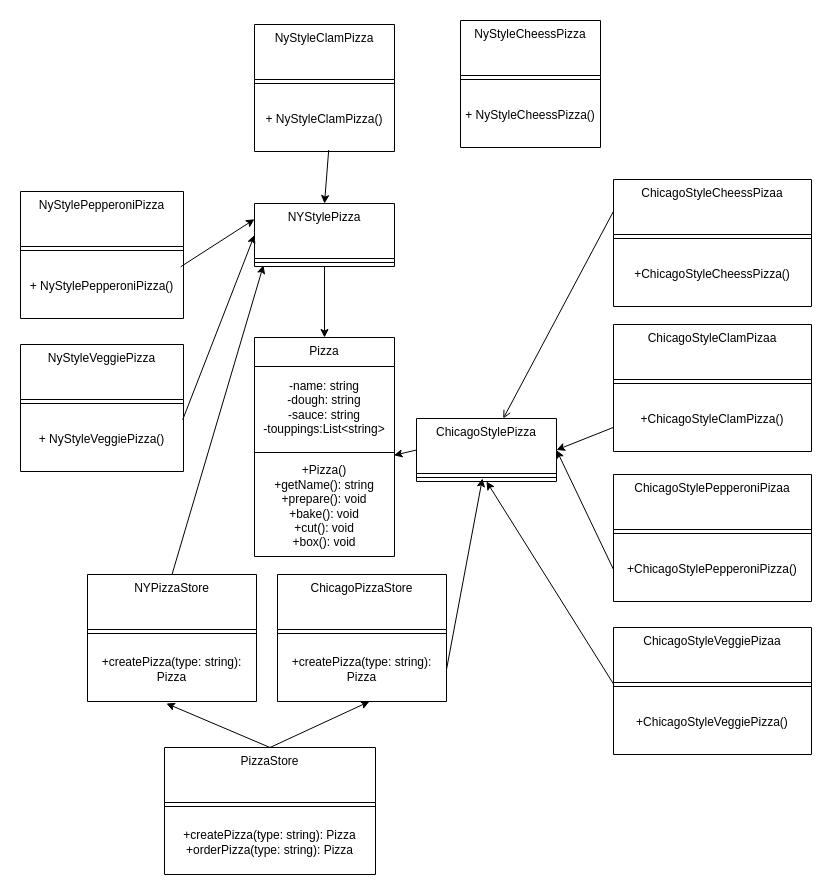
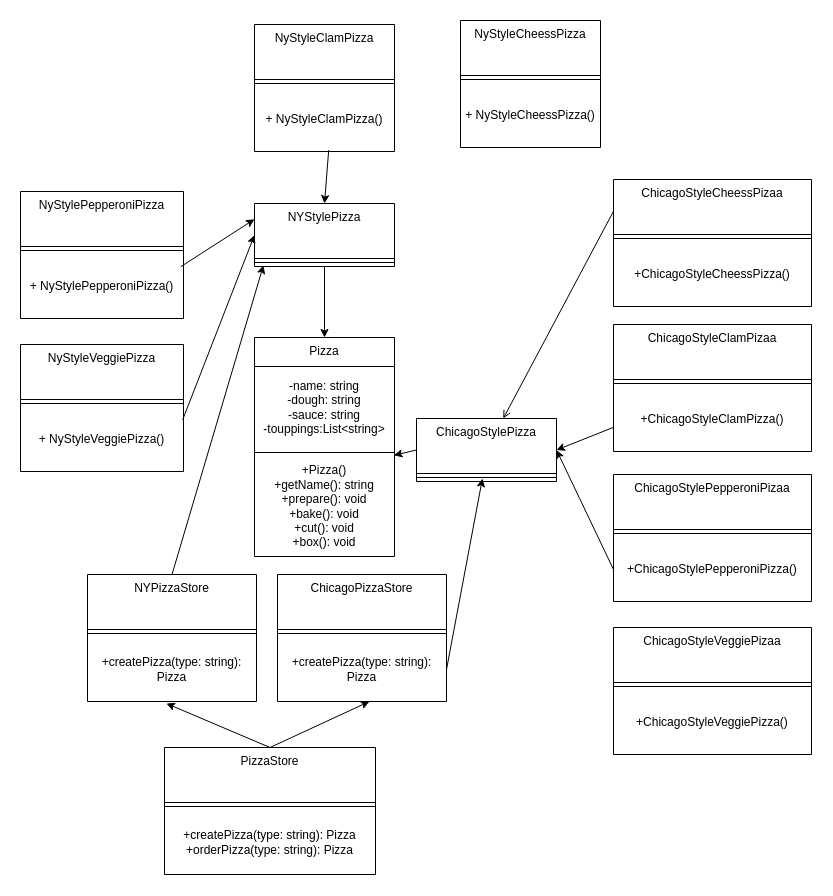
  <mxCell id="0" />
  <mxCell id="1" parent="0" />
  <mxCell id="2" value="Pizza" style="swimlane;fontStyle=0;align=center;verticalAlign=top;childLayout=stackLayout;horizontal=1;startSize=29;horizontalStack=0;resizeParent=1;resizeParentMax=0;resizeLast=0;collapsible=0;marginBottom=0;html=1;whiteSpace=wrap;fillColor=none;" vertex="1" parent="1"><mxGeometry x="254" y="337" width="140" height="219" as="geometry" /></mxCell>
  <mxCell id="3" value="-name: string&lt;div&gt;-dough: string&lt;/div&gt;&lt;div&gt;-sauce: string&lt;/div&gt;&lt;div&gt;-touppings:List&amp;lt;string&amp;gt;&lt;/div&gt;" style="text;html=1;strokeColor=none;fillColor=none;align=center;verticalAlign=middle;spacingLeft=4;spacingRight=4;overflow=hidden;rotatable=0;points=[[0,0.5],[1,0.5]];portConstraint=eastwest;whiteSpace=wrap;" vertex="1" parent="2"><mxGeometry y="29" width="140" height="82" as="geometry" /></mxCell>
  <mxCell id="4" value="" style="line;strokeWidth=1;fillColor=none;align=left;verticalAlign=middle;spacingTop=-1;spacingLeft=3;spacingRight=3;rotatable=0;labelPosition=right;points=[];portConstraint=eastwest;" vertex="1" parent="2"><mxGeometry y="111" width="140" height="8" as="geometry" /></mxCell>
  <mxCell id="5" value="+Pizza()&lt;div&gt;+getName(): string&lt;/div&gt;&lt;div&gt;+prepare(): void&lt;/div&gt;&lt;div&gt;+bake(): void&lt;/div&gt;&lt;div&gt;+cut(): void&lt;/div&gt;&lt;div&gt;+box(): void&lt;/div&gt;" style="text;html=1;strokeColor=none;fillColor=none;align=center;verticalAlign=middle;spacingLeft=4;spacingRight=4;overflow=hidden;rotatable=0;points=[[0,0.5],[1,0.5]];portConstraint=eastwest;whiteSpace=wrap;" vertex="1" parent="2"><mxGeometry y="119" width="140" height="100" as="geometry" /></mxCell>
  <mxCell id="6" value="ChicagoStylePizza" style="swimlane;fontStyle=0;align=center;verticalAlign=top;childLayout=stackLayout;horizontal=1;startSize=55;horizontalStack=0;resizeParent=1;resizeParentMax=0;resizeLast=0;collapsible=0;marginBottom=0;html=1;whiteSpace=wrap;fillColor=none;" vertex="1" parent="1"><mxGeometry x="416" y="418" width="140" height="63" as="geometry" /></mxCell>
  <mxCell id="7" value="" style="line;strokeWidth=1;fillColor=none;align=left;verticalAlign=middle;spacingTop=-1;spacingLeft=3;spacingRight=3;rotatable=0;labelPosition=right;points=[];portConstraint=eastwest;" vertex="1" parent="6"><mxGeometry y="55" width="140" height="8" as="geometry" /></mxCell>
  <mxCell id="8" value="ChicagoStyleCheessPizaa" style="swimlane;fontStyle=0;align=center;verticalAlign=top;childLayout=stackLayout;horizontal=1;startSize=55;horizontalStack=0;resizeParent=1;resizeParentMax=0;resizeLast=0;collapsible=0;marginBottom=0;html=1;whiteSpace=wrap;fillColor=none;" vertex="1" parent="1"><mxGeometry x="613" y="179" width="198" height="127" as="geometry" /></mxCell>
  <mxCell id="9" value="" style="line;strokeWidth=1;fillColor=none;align=left;verticalAlign=middle;spacingTop=-1;spacingLeft=3;spacingRight=3;rotatable=0;labelPosition=right;points=[];portConstraint=eastwest;" vertex="1" parent="8"><mxGeometry y="55" width="198" height="8" as="geometry" /></mxCell>
  <mxCell id="10" value="+ChicagoStyleCheessPizza()" style="text;html=1;strokeColor=none;fillColor=none;align=center;verticalAlign=middle;spacingLeft=4;spacingRight=4;overflow=hidden;rotatable=0;points=[[0,0.5],[1,0.5]];portConstraint=eastwest;whiteSpace=wrap;" vertex="1" parent="8"><mxGeometry y="63" width="198" height="64" as="geometry" /></mxCell>
  <mxCell id="11" value="ChicagoStyleClamPizaa" style="swimlane;fontStyle=0;align=center;verticalAlign=top;childLayout=stackLayout;horizontal=1;startSize=55;horizontalStack=0;resizeParent=1;resizeParentMax=0;resizeLast=0;collapsible=0;marginBottom=0;html=1;whiteSpace=wrap;fillColor=none;" vertex="1" parent="1"><mxGeometry x="613" y="324" width="198" height="127" as="geometry" /></mxCell>
  <mxCell id="12" value="" style="line;strokeWidth=1;fillColor=none;align=left;verticalAlign=middle;spacingTop=-1;spacingLeft=3;spacingRight=3;rotatable=0;labelPosition=right;points=[];portConstraint=eastwest;" vertex="1" parent="11"><mxGeometry y="55" width="198" height="8" as="geometry" /></mxCell>
  <mxCell id="13" value="+ChicagoStyleClamPizza()" style="text;html=1;strokeColor=none;fillColor=none;align=center;verticalAlign=middle;spacingLeft=4;spacingRight=4;overflow=hidden;rotatable=0;points=[[0,0.5],[1,0.5]];portConstraint=eastwest;whiteSpace=wrap;" vertex="1" parent="11"><mxGeometry y="63" width="198" height="64" as="geometry" /></mxCell>
  <mxCell id="14" value="ChicagoStylePepperoniPizaa" style="swimlane;fontStyle=0;align=center;verticalAlign=top;childLayout=stackLayout;horizontal=1;startSize=55;horizontalStack=0;resizeParent=1;resizeParentMax=0;resizeLast=0;collapsible=0;marginBottom=0;html=1;whiteSpace=wrap;fillColor=none;" vertex="1" parent="1"><mxGeometry x="613" y="474" width="198" height="127" as="geometry" /></mxCell>
  <mxCell id="15" value="" style="line;strokeWidth=1;fillColor=none;align=left;verticalAlign=middle;spacingTop=-1;spacingLeft=3;spacingRight=3;rotatable=0;labelPosition=right;points=[];portConstraint=eastwest;" vertex="1" parent="14"><mxGeometry y="55" width="198" height="8" as="geometry" /></mxCell>
  <mxCell id="16" value="+ChicagoStylePepperoniPizza()" style="text;html=1;strokeColor=none;fillColor=none;align=center;verticalAlign=middle;spacingLeft=4;spacingRight=4;overflow=hidden;rotatable=0;points=[[0,0.5],[1,0.5]];portConstraint=eastwest;whiteSpace=wrap;" vertex="1" parent="14"><mxGeometry y="63" width="198" height="64" as="geometry" /></mxCell>
  <mxCell id="17" value="ChicagoStyleVeggiePizaa" style="swimlane;fontStyle=0;align=center;verticalAlign=top;childLayout=stackLayout;horizontal=1;startSize=55;horizontalStack=0;resizeParent=1;resizeParentMax=0;resizeLast=0;collapsible=0;marginBottom=0;html=1;whiteSpace=wrap;fillColor=none;" vertex="1" parent="1"><mxGeometry x="613" y="627" width="198" height="127" as="geometry" /></mxCell>
  <mxCell id="18" value="" style="line;strokeWidth=1;fillColor=none;align=left;verticalAlign=middle;spacingTop=-1;spacingLeft=3;spacingRight=3;rotatable=0;labelPosition=right;points=[];portConstraint=eastwest;" vertex="1" parent="17"><mxGeometry y="55" width="198" height="8" as="geometry" /></mxCell>
  <mxCell id="19" value="+ChicagoStyleVeggiePizza()" style="text;html=1;strokeColor=none;fillColor=none;align=center;verticalAlign=middle;spacingLeft=4;spacingRight=4;overflow=hidden;rotatable=0;points=[[0,0.5],[1,0.5]];portConstraint=eastwest;whiteSpace=wrap;" vertex="1" parent="17"><mxGeometry y="63" width="198" height="64" as="geometry" /></mxCell>
  <mxCell id="20" value="" style="endArrow=open;html=1;rounded=0;exitX=0;exitY=0.25;exitDx=0;exitDy=0;" edge="1" parent="1" source="8" target="6"><mxGeometry width="50" height="50" relative="1" as="geometry"><mxPoint x="492" y="401" as="sourcePoint" /><mxPoint x="542" y="351" as="targetPoint" /></mxGeometry></mxCell>
  <mxCell id="21" value="" style="endArrow=classic;html=1;rounded=0;entryX=1;entryY=0.5;entryDx=0;entryDy=0;" edge="1" parent="1" source="11" target="6"><mxGeometry width="50" height="50" relative="1" as="geometry"><mxPoint x="623" y="221" as="sourcePoint" /><mxPoint x="513" y="428" as="targetPoint" /></mxGeometry></mxCell>
  <mxCell id="22" value="" style="endArrow=classic;html=1;rounded=0;entryX=1;entryY=0.5;entryDx=0;entryDy=0;exitX=0;exitY=0.5;exitDx=0;exitDy=0;" edge="1" parent="1" source="16" target="6"><mxGeometry width="50" height="50" relative="1" as="geometry"><mxPoint x="633" y="231" as="sourcePoint" /><mxPoint x="523" y="438" as="targetPoint" /></mxGeometry></mxCell>
- <mxCell id="23" value="" style="endArrow=classic;html=1;rounded=0;entryX=0.5;entryY=1;entryDx=0;entryDy=0;exitX=0.001;exitY=-0.097;exitDx=0;exitDy=0;exitPerimeter=0;" edge="1" parent="1" source="19" target="6"><mxGeometry width="50" height="50" relative="1" as="geometry"><mxPoint x="643" y="241" as="sourcePoint" /><mxPoint x="533" y="448" as="targetPoint" /></mxGeometry></mxCell>
  <mxCell id="24" value="" style="endArrow=classic;html=1;rounded=0;exitX=0;exitY=0.5;exitDx=0;exitDy=0;entryX=0.996;entryY=-0.012;entryDx=0;entryDy=0;entryPerimeter=0;" edge="1" parent="1" source="6" target="5"><mxGeometry width="50" height="50" relative="1" as="geometry"><mxPoint x="383" y="483" as="sourcePoint" /><mxPoint x="433" y="433" as="targetPoint" /></mxGeometry></mxCell>
  <mxCell id="25" value="NYStylePizza" style="swimlane;fontStyle=0;align=center;verticalAlign=top;childLayout=stackLayout;horizontal=1;startSize=55;horizontalStack=0;resizeParent=1;resizeParentMax=0;resizeLast=0;collapsible=0;marginBottom=0;html=1;whiteSpace=wrap;fillColor=none;" vertex="1" parent="1"><mxGeometry x="254" y="203" width="140" height="63" as="geometry" /></mxCell>
  <mxCell id="26" value="" style="line;strokeWidth=1;fillColor=none;align=left;verticalAlign=middle;spacingTop=-1;spacingLeft=3;spacingRight=3;rotatable=0;labelPosition=right;points=[];portConstraint=eastwest;" vertex="1" parent="25"><mxGeometry y="55" width="140" height="8" as="geometry" /></mxCell>
  <mxCell id="27" value="" style="endArrow=classic;html=1;rounded=0;entryX=0.5;entryY=0;entryDx=0;entryDy=0;exitX=0.5;exitY=1;exitDx=0;exitDy=0;" edge="1" parent="1" source="25" target="2"><mxGeometry width="50" height="50" relative="1" as="geometry"><mxPoint x="279" y="278" as="sourcePoint" /><mxPoint x="329" y="228" as="targetPoint" /></mxGeometry></mxCell>
  <mxCell id="28" value="NyStyleCheessPizza" style="swimlane;fontStyle=0;align=center;verticalAlign=top;childLayout=stackLayout;horizontal=1;startSize=55;horizontalStack=0;resizeParent=1;resizeParentMax=0;resizeLast=0;collapsible=0;marginBottom=0;html=1;whiteSpace=wrap;fillColor=none;" vertex="1" parent="1"><mxGeometry x="460" y="20" width="140" height="127" as="geometry" /></mxCell>
  <mxCell id="29" value="" style="line;strokeWidth=1;fillColor=none;align=left;verticalAlign=middle;spacingTop=-1;spacingLeft=3;spacingRight=3;rotatable=0;labelPosition=right;points=[];portConstraint=eastwest;" vertex="1" parent="28"><mxGeometry y="55" width="140" height="8" as="geometry" /></mxCell>
  <mxCell id="30" value="+ NyStyleCheessPizza()" style="text;html=1;strokeColor=none;fillColor=none;align=center;verticalAlign=middle;spacingLeft=4;spacingRight=4;overflow=hidden;rotatable=0;points=[[0,0.5],[1,0.5]];portConstraint=eastwest;whiteSpace=wrap;" vertex="1" parent="28"><mxGeometry y="63" width="140" height="64" as="geometry" /></mxCell>
  <mxCell id="31" value="NyStyleClamPizza" style="swimlane;fontStyle=0;align=center;verticalAlign=top;childLayout=stackLayout;horizontal=1;startSize=55;horizontalStack=0;resizeParent=1;resizeParentMax=0;resizeLast=0;collapsible=0;marginBottom=0;html=1;whiteSpace=wrap;fillColor=none;" vertex="1" parent="1"><mxGeometry x="254" y="24" width="140" height="127" as="geometry" /></mxCell>
  <mxCell id="32" value="" style="line;strokeWidth=1;fillColor=none;align=left;verticalAlign=middle;spacingTop=-1;spacingLeft=3;spacingRight=3;rotatable=0;labelPosition=right;points=[];portConstraint=eastwest;" vertex="1" parent="31"><mxGeometry y="55" width="140" height="8" as="geometry" /></mxCell>
  <mxCell id="33" value="+ NyStyleClamPizza()" style="text;html=1;strokeColor=none;fillColor=none;align=center;verticalAlign=middle;spacingLeft=4;spacingRight=4;overflow=hidden;rotatable=0;points=[[0,0.5],[1,0.5]];portConstraint=eastwest;whiteSpace=wrap;" vertex="1" parent="31"><mxGeometry y="63" width="140" height="64" as="geometry" /></mxCell>
  <mxCell id="34" value="" style="endArrow=classic;html=1;rounded=0;entryX=0.5;entryY=0;entryDx=0;entryDy=0;exitX=0.53;exitY=0.978;exitDx=0;exitDy=0;exitPerimeter=0;" edge="1" parent="1" source="33" target="25"><mxGeometry width="50" height="50" relative="1" as="geometry"><mxPoint x="248" y="120" as="sourcePoint" /><mxPoint x="298" y="70" as="targetPoint" /></mxGeometry></mxCell>
  <mxCell id="35" value="NyStylePepperoniPizza" style="swimlane;fontStyle=0;align=center;verticalAlign=top;childLayout=stackLayout;horizontal=1;startSize=55;horizontalStack=0;resizeParent=1;resizeParentMax=0;resizeLast=0;collapsible=0;marginBottom=0;html=1;whiteSpace=wrap;fillColor=none;" vertex="1" parent="1"><mxGeometry x="20" y="191" width="163" height="127" as="geometry" /></mxCell>
  <mxCell id="36" value="" style="line;strokeWidth=1;fillColor=none;align=left;verticalAlign=middle;spacingTop=-1;spacingLeft=3;spacingRight=3;rotatable=0;labelPosition=right;points=[];portConstraint=eastwest;" vertex="1" parent="35"><mxGeometry y="55" width="163" height="8" as="geometry" /></mxCell>
  <mxCell id="37" value="+ NyStylePepperoniPizza()" style="text;html=1;strokeColor=none;fillColor=none;align=center;verticalAlign=middle;spacingLeft=4;spacingRight=4;overflow=hidden;rotatable=0;points=[[0,0.5],[1,0.5]];portConstraint=eastwest;whiteSpace=wrap;" vertex="1" parent="35"><mxGeometry y="63" width="163" height="64" as="geometry" /></mxCell>
  <mxCell id="38" value="NyStyleVeggiePizza" style="swimlane;fontStyle=0;align=center;verticalAlign=top;childLayout=stackLayout;horizontal=1;startSize=55;horizontalStack=0;resizeParent=1;resizeParentMax=0;resizeLast=0;collapsible=0;marginBottom=0;html=1;whiteSpace=wrap;fillColor=none;" vertex="1" parent="1"><mxGeometry x="20" y="344" width="163" height="127" as="geometry" /></mxCell>
  <mxCell id="39" value="" style="line;strokeWidth=1;fillColor=none;align=left;verticalAlign=middle;spacingTop=-1;spacingLeft=3;spacingRight=3;rotatable=0;labelPosition=right;points=[];portConstraint=eastwest;" vertex="1" parent="38"><mxGeometry y="55" width="163" height="8" as="geometry" /></mxCell>
  <mxCell id="40" value="+ NyStyleVeggiePizza()" style="text;html=1;strokeColor=none;fillColor=none;align=center;verticalAlign=middle;spacingLeft=4;spacingRight=4;overflow=hidden;rotatable=0;points=[[0,0.5],[1,0.5]];portConstraint=eastwest;whiteSpace=wrap;" vertex="1" parent="38"><mxGeometry y="63" width="163" height="64" as="geometry" /></mxCell>
  <mxCell id="41" value="" style="endArrow=classic;html=1;rounded=0;exitX=0.995;exitY=0.191;exitDx=0;exitDy=0;exitPerimeter=0;entryX=0;entryY=0.5;entryDx=0;entryDy=0;" edge="1" parent="1" source="40" target="25"><mxGeometry width="50" height="50" relative="1" as="geometry"><mxPoint x="212" y="346" as="sourcePoint" /><mxPoint x="262" y="296" as="targetPoint" /></mxGeometry></mxCell>
  <mxCell id="42" value="" style="endArrow=classic;html=1;rounded=0;exitX=0.983;exitY=0.191;exitDx=0;exitDy=0;exitPerimeter=0;entryX=0;entryY=0.25;entryDx=0;entryDy=0;" edge="1" parent="1" source="37" target="25"><mxGeometry width="50" height="50" relative="1" as="geometry"><mxPoint x="212" y="346" as="sourcePoint" /><mxPoint x="262" y="296" as="targetPoint" /></mxGeometry></mxCell>
  <mxCell id="43" value="NYPizzaStore" style="swimlane;fontStyle=0;align=center;verticalAlign=top;childLayout=stackLayout;horizontal=1;startSize=55;horizontalStack=0;resizeParent=1;resizeParentMax=0;resizeLast=0;collapsible=0;marginBottom=0;html=1;whiteSpace=wrap;fillColor=none;" vertex="1" parent="1"><mxGeometry x="87" y="574" width="169" height="127" as="geometry" /></mxCell>
  <mxCell id="44" value="" style="line;strokeWidth=1;fillColor=none;align=left;verticalAlign=middle;spacingTop=-1;spacingLeft=3;spacingRight=3;rotatable=0;labelPosition=right;points=[];portConstraint=eastwest;" vertex="1" parent="43"><mxGeometry y="55" width="169" height="8" as="geometry" /></mxCell>
  <mxCell id="45" value="+createPizza(type: string): Pizza" style="text;html=1;strokeColor=none;fillColor=none;align=center;verticalAlign=middle;spacingLeft=4;spacingRight=4;overflow=hidden;rotatable=0;points=[[0,0.5],[1,0.5]];portConstraint=eastwest;whiteSpace=wrap;" vertex="1" parent="43"><mxGeometry y="63" width="169" height="64" as="geometry" /></mxCell>
  <mxCell id="46" value="ChicagoPizzaStore" style="swimlane;fontStyle=0;align=center;verticalAlign=top;childLayout=stackLayout;horizontal=1;startSize=55;horizontalStack=0;resizeParent=1;resizeParentMax=0;resizeLast=0;collapsible=0;marginBottom=0;html=1;whiteSpace=wrap;fillColor=none;" vertex="1" parent="1"><mxGeometry x="277" y="574" width="169" height="127" as="geometry" /></mxCell>
  <mxCell id="47" value="" style="line;strokeWidth=1;fillColor=none;align=left;verticalAlign=middle;spacingTop=-1;spacingLeft=3;spacingRight=3;rotatable=0;labelPosition=right;points=[];portConstraint=eastwest;" vertex="1" parent="46"><mxGeometry y="55" width="169" height="8" as="geometry" /></mxCell>
  <mxCell id="48" value="+createPizza(type: string): Pizza" style="text;html=1;strokeColor=none;fillColor=none;align=center;verticalAlign=middle;spacingLeft=4;spacingRight=4;overflow=hidden;rotatable=0;points=[[0,0.5],[1,0.5]];portConstraint=eastwest;whiteSpace=wrap;" vertex="1" parent="46"><mxGeometry y="63" width="169" height="64" as="geometry" /></mxCell>
  <mxCell id="49" value="PizzaStore" style="swimlane;fontStyle=0;align=center;verticalAlign=top;childLayout=stackLayout;horizontal=1;startSize=55;horizontalStack=0;resizeParent=1;resizeParentMax=0;resizeLast=0;collapsible=0;marginBottom=0;html=1;whiteSpace=wrap;fillColor=none;" vertex="1" parent="1"><mxGeometry x="164" y="747" width="211" height="127" as="geometry" /></mxCell>
  <mxCell id="50" value="" style="line;strokeWidth=1;fillColor=none;align=left;verticalAlign=middle;spacingTop=-1;spacingLeft=3;spacingRight=3;rotatable=0;labelPosition=right;points=[];portConstraint=eastwest;" vertex="1" parent="49"><mxGeometry y="55" width="211" height="8" as="geometry" /></mxCell>
  <mxCell id="51" value="+createPizza(type: string): Pizza&lt;div&gt;+orderPizza(type: string): Pizza&lt;/div&gt;" style="text;html=1;strokeColor=none;fillColor=none;align=center;verticalAlign=middle;spacingLeft=4;spacingRight=4;overflow=hidden;rotatable=0;points=[[0,0.5],[1,0.5]];portConstraint=eastwest;whiteSpace=wrap;" vertex="1" parent="49"><mxGeometry y="63" width="211" height="64" as="geometry" /></mxCell>
  <mxCell id="52" value="" style="endArrow=classic;html=1;rounded=0;entryX=0.544;entryY=1;entryDx=0;entryDy=0;entryPerimeter=0;exitX=0.5;exitY=0;exitDx=0;exitDy=0;" edge="1" parent="1" source="49" target="48"><mxGeometry width="50" height="50" relative="1" as="geometry"><mxPoint x="225" y="763" as="sourcePoint" /><mxPoint x="275" y="713" as="targetPoint" /></mxGeometry></mxCell>
  <mxCell id="53" value="" style="endArrow=classic;html=1;rounded=0;entryX=0.467;entryY=1.031;entryDx=0;entryDy=0;entryPerimeter=0;exitX=0.5;exitY=0;exitDx=0;exitDy=0;" edge="1" parent="1" source="49" target="45"><mxGeometry width="50" height="50" relative="1" as="geometry"><mxPoint x="225" y="763" as="sourcePoint" /><mxPoint x="275" y="713" as="targetPoint" /></mxGeometry></mxCell>
  <mxCell id="54" value="" style="endArrow=classic;html=1;rounded=0;exitX=0.5;exitY=0;exitDx=0;exitDy=0;entryX=0.064;entryY=0.85;entryDx=0;entryDy=0;entryPerimeter=0;" edge="1" parent="1" source="43" target="26"><mxGeometry width="50" height="50" relative="1" as="geometry"><mxPoint x="313" y="459" as="sourcePoint" /><mxPoint x="363" y="409" as="targetPoint" /></mxGeometry></mxCell>
  <mxCell id="55" value="" style="endArrow=classic;html=1;rounded=0;entryX=0.471;entryY=0.625;entryDx=0;entryDy=0;entryPerimeter=0;exitX=1;exitY=0.5;exitDx=0;exitDy=0;" edge="1" parent="1" source="48" target="7"><mxGeometry width="50" height="50" relative="1" as="geometry"><mxPoint x="395" y="602" as="sourcePoint" /><mxPoint x="445" y="552" as="targetPoint" /></mxGeometry></mxCell>
